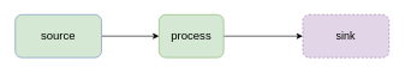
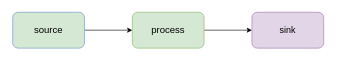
  <mxCell id="0" />
  <mxCell id="1" parent="0" />
  <mxCell id="2" style="edgeStyle=orthogonalEdgeStyle;rounded=0;orthogonalLoop=1;jettySize=auto;html=1;exitX=1;exitY=0.5;exitDx=0;exitDy=0;entryX=0;entryY=0.5;entryDx=0;entryDy=0;fontSize=15;" edge="1" parent="1" source="3" target="5"><mxGeometry relative="1" as="geometry" /></mxCell>
  <mxCell id="3" value="&lt;font style=&quot;font-size: 16px;&quot;&gt;source&lt;/font&gt;" style="rounded=1;whiteSpace=wrap;html=1;fillColor=#d5e8d4;strokeColor=#6c8ebf;" vertex="1" parent="1"><mxGeometry x="20" y="20" width="120" height="60" as="geometry" /></mxCell>
  <mxCell id="4" style="edgeStyle=orthogonalEdgeStyle;rounded=0;orthogonalLoop=1;jettySize=auto;html=1;exitX=1;exitY=0.5;exitDx=0;exitDy=0;entryX=0;entryY=0.5;entryDx=0;entryDy=0;fontSize=15;" edge="1" parent="1" source="5" target="6"><mxGeometry relative="1" as="geometry" /></mxCell>
- <mxCell id="5" value="&lt;font style=&quot;font-size: 16px;&quot;&gt;process&lt;/font&gt;" style="rounded=1;whiteSpace=wrap;html=1;fillColor=#d5e8d4;strokeColor=#82b366;" vertex="1" parent="1"><mxGeometry x="220" y="20" width="90" height="60" as="geometry" /></mxCell>
- <mxCell id="6" value="&lt;font style=&quot;font-size: 15px;&quot;&gt;sink&lt;/font&gt;" style="rounded=1;whiteSpace=wrap;html=1;fillColor=#e1d5e7;strokeColor=#9673a6;dashed=1;" vertex="1" parent="1"><mxGeometry x="420" y="20" width="120" height="60" as="geometry" /></mxCell>
+ <mxCell id="5" value="&lt;font style=&quot;font-size: 16px;&quot;&gt;process&lt;/font&gt;" style="rounded=1;whiteSpace=wrap;html=1;fillColor=#d5e8d4;strokeColor=#82b366;" vertex="1" parent="1"><mxGeometry x="220" y="20" width="120" height="60" as="geometry" /></mxCell>
+ <mxCell id="6" value="&lt;font style=&quot;font-size: 15px;&quot;&gt;sink&lt;/font&gt;" style="rounded=1;whiteSpace=wrap;html=1;fillColor=#e1d5e7;strokeColor=#9673a6;" vertex="1" parent="1"><mxGeometry x="420" y="20" width="120" height="60" as="geometry" /></mxCell>
